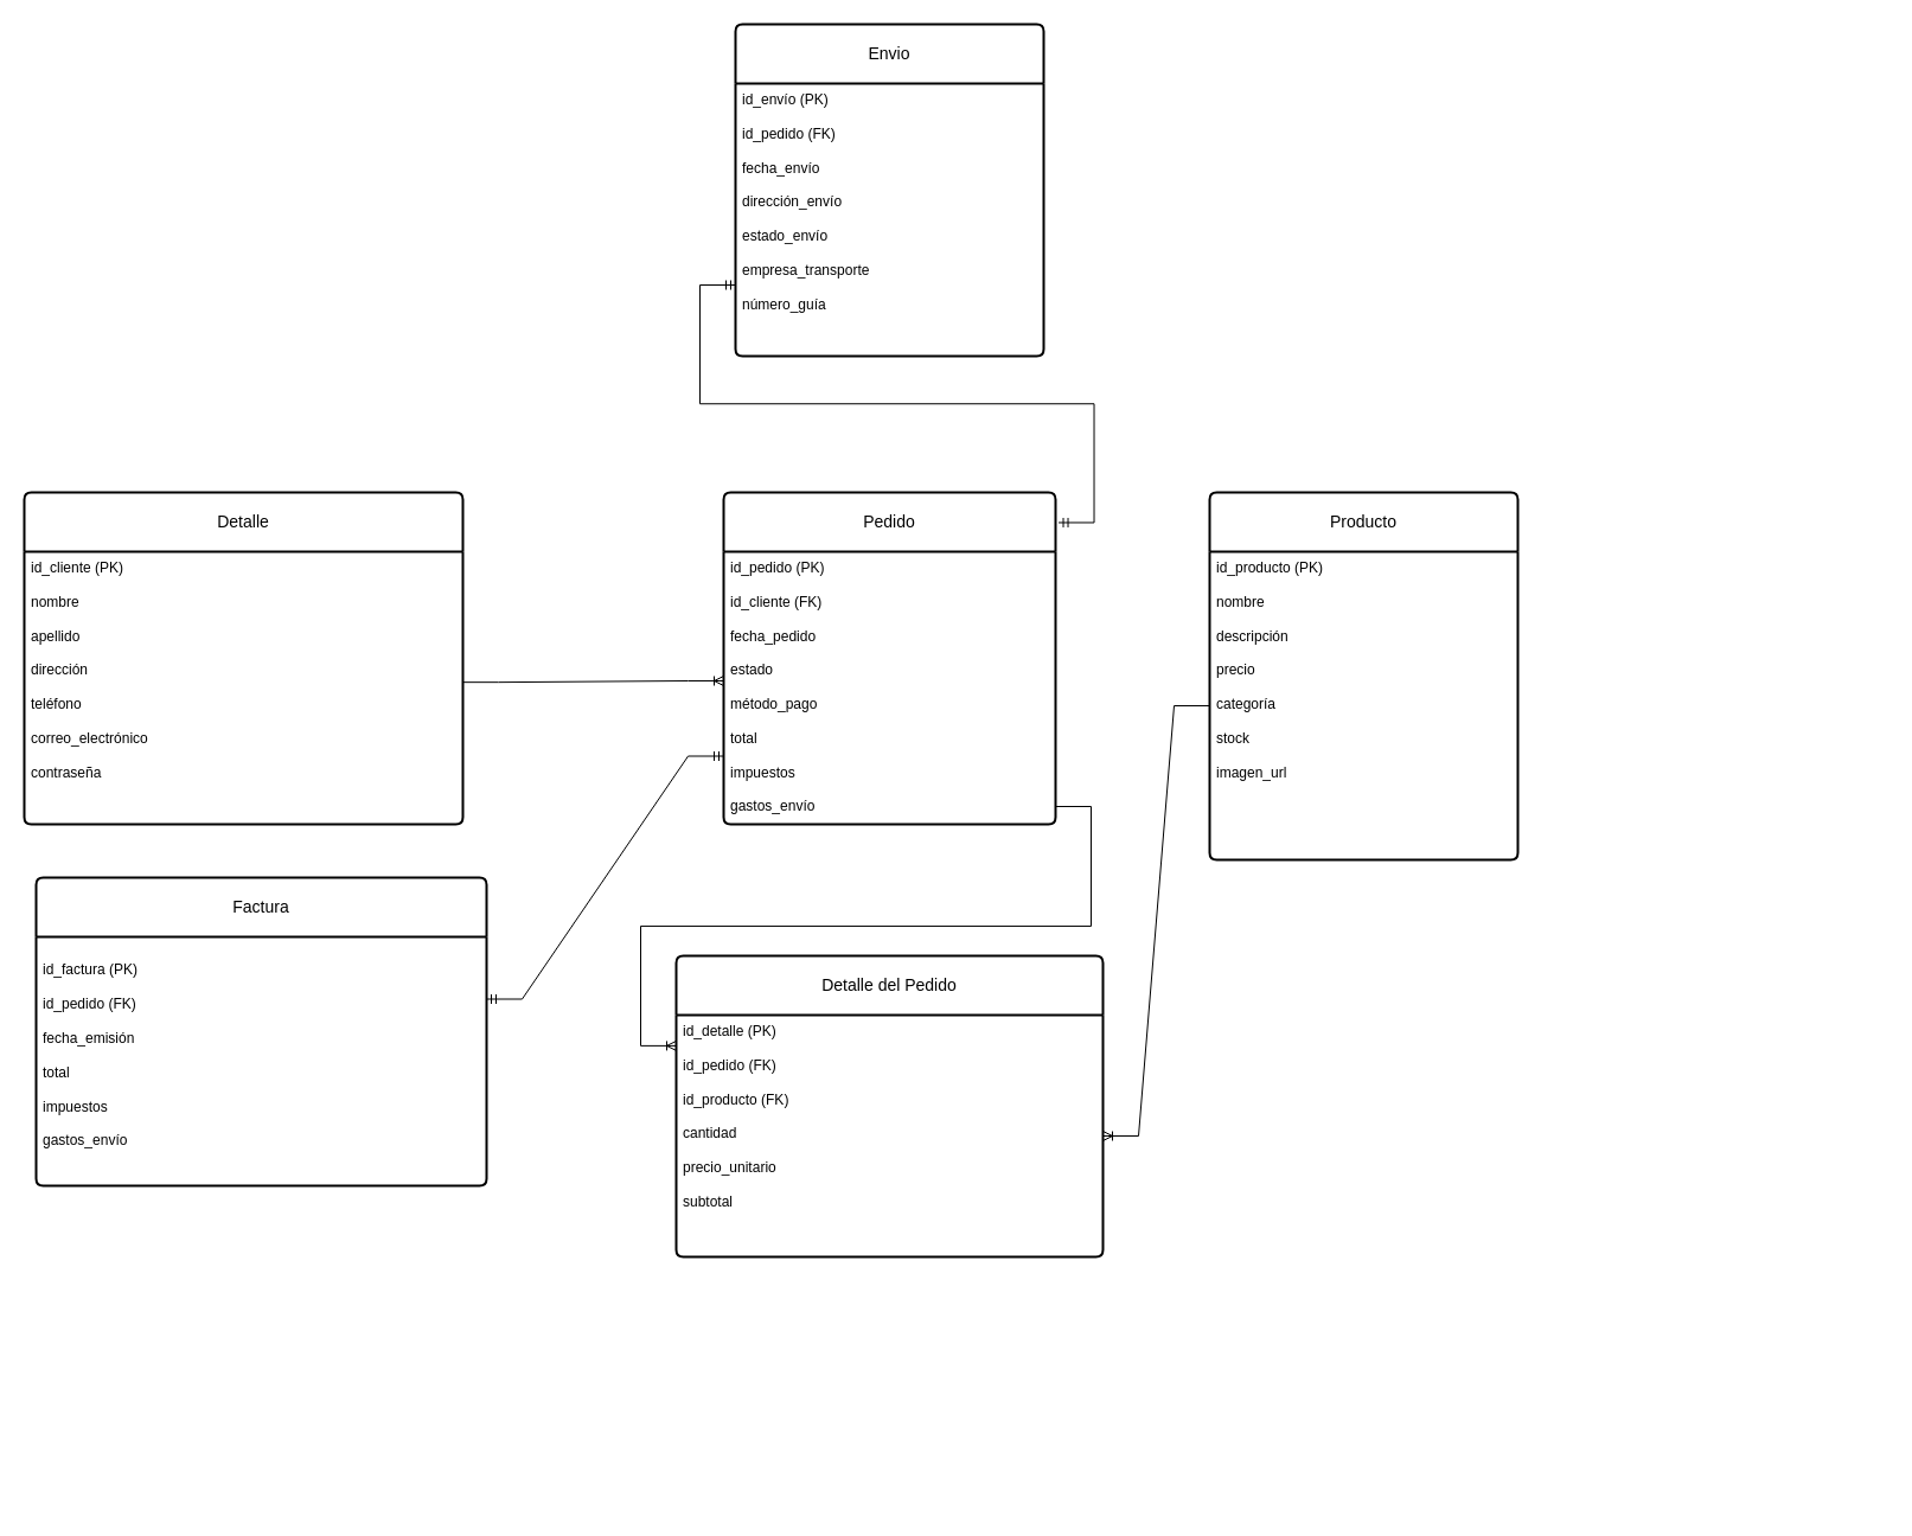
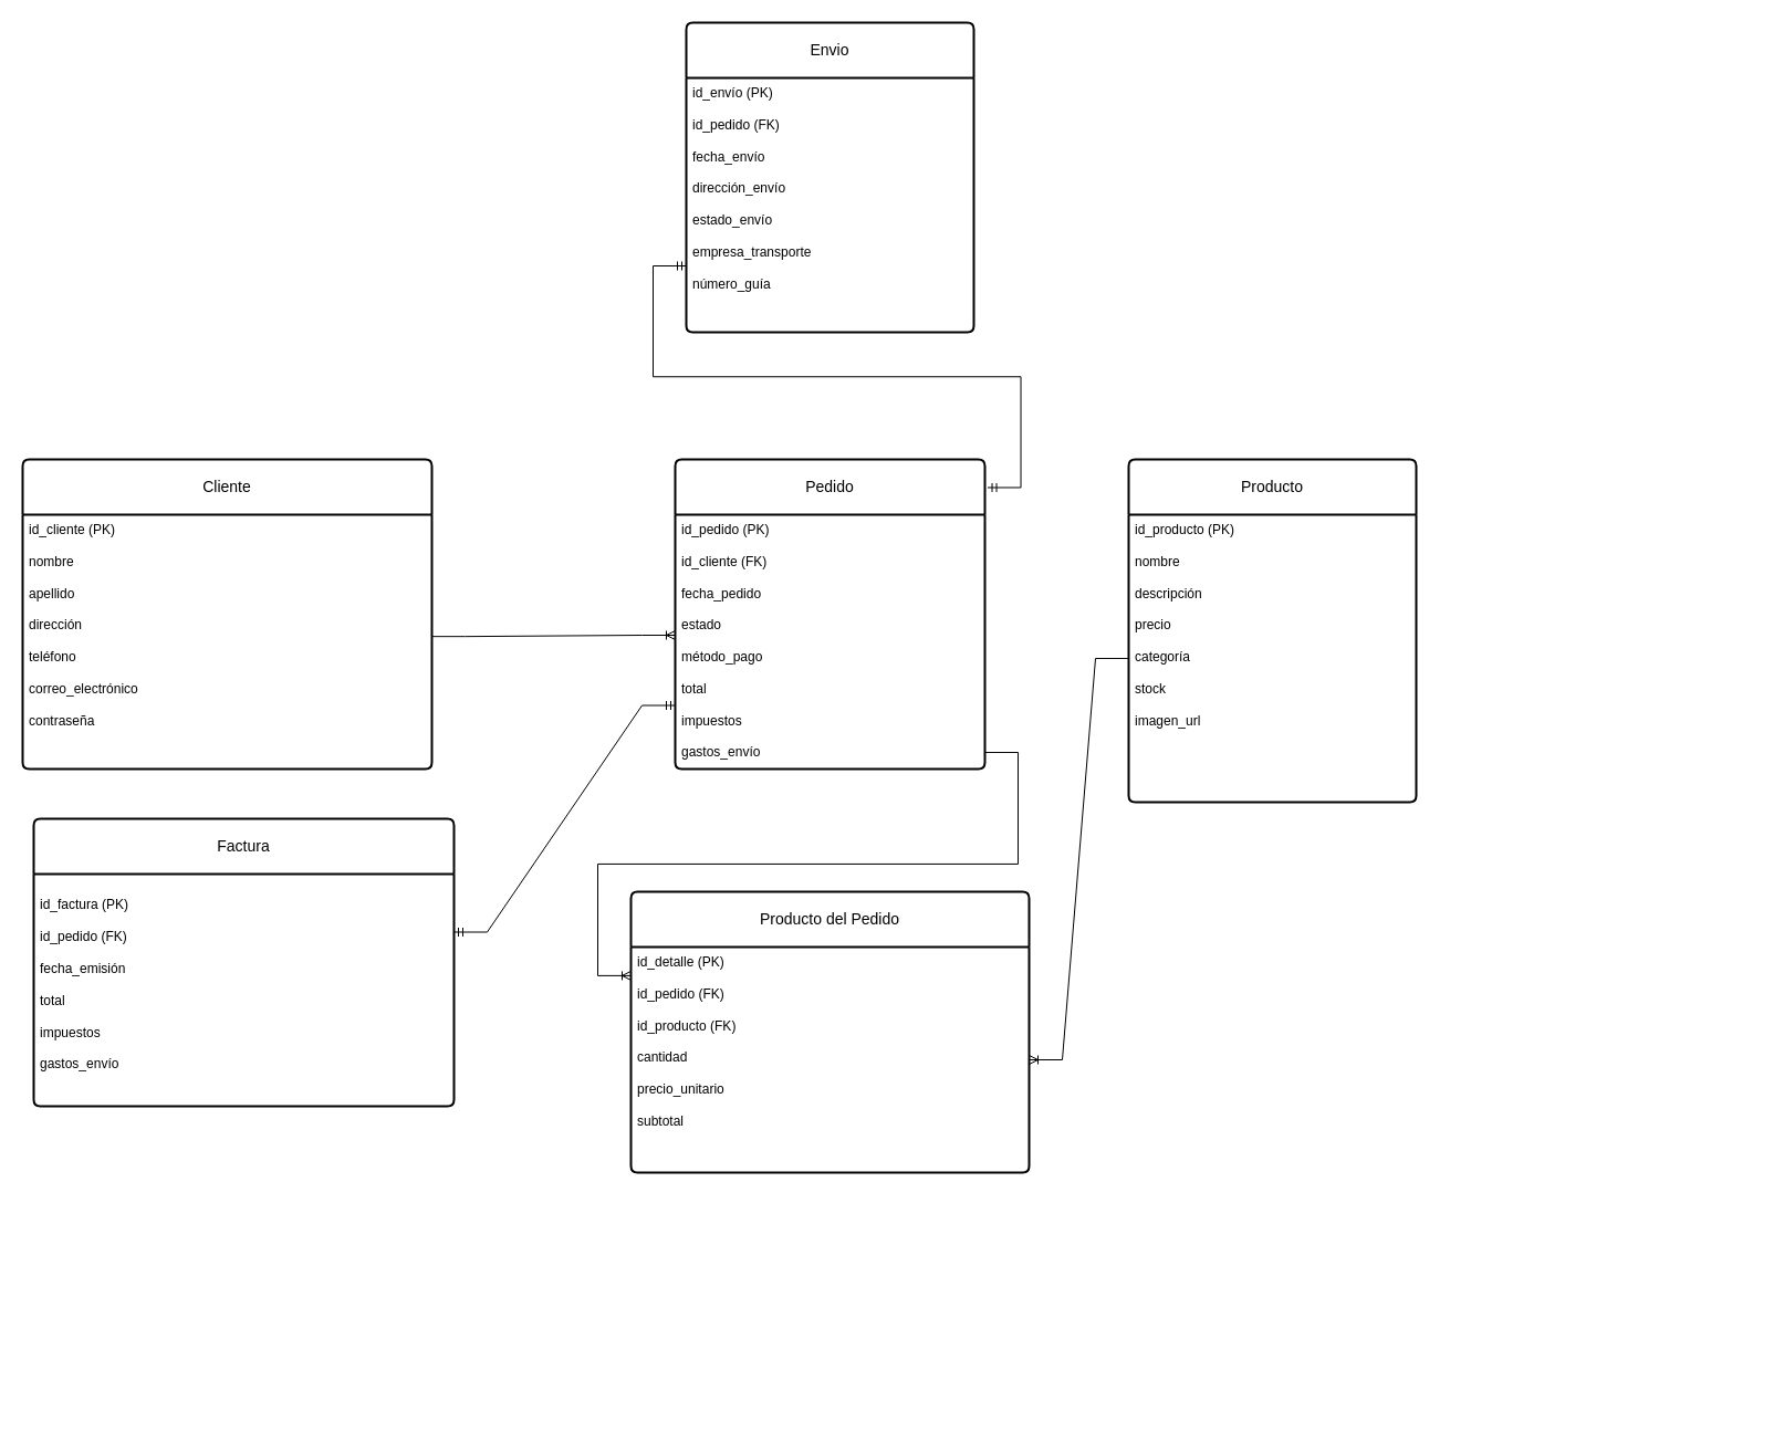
  <mxCell id="0" />
  <mxCell id="1" parent="0" />
  <mxCell id="2" value="Producto" style="swimlane;childLayout=stackLayout;horizontal=1;startSize=50;horizontalStack=0;rounded=1;fontSize=14;fontStyle=0;strokeWidth=2;resizeParent=0;resizeLast=1;shadow=0;dashed=0;align=center;arcSize=4;whiteSpace=wrap;html=1;" vertex="1" parent="1"><mxGeometry x="1020" y="415" width="260" height="310" as="geometry" /></mxCell>
  <mxCell id="3" value="&lt;div&gt;id_producto (PK)&lt;/div&gt;&lt;div&gt;&lt;br&gt;&lt;/div&gt;&lt;div&gt;nombre&lt;/div&gt;&lt;div&gt;&lt;br&gt;&lt;/div&gt;&lt;div&gt;descripción&lt;/div&gt;&lt;div&gt;&lt;br&gt;&lt;/div&gt;&lt;div&gt;precio&lt;/div&gt;&lt;div&gt;&lt;br&gt;&lt;/div&gt;&lt;div&gt;categoría&lt;/div&gt;&lt;div&gt;&lt;br&gt;&lt;/div&gt;&lt;div&gt;stock&lt;/div&gt;&lt;div&gt;&lt;br&gt;&lt;/div&gt;&lt;div&gt;imagen_url&lt;/div&gt;" style="align=left;strokeColor=none;fillColor=none;spacingLeft=4;spacingRight=4;fontSize=12;verticalAlign=top;resizable=0;rotatable=0;part=1;html=1;whiteSpace=wrap;" vertex="1" parent="2"><mxGeometry y="50" width="260" height="260" as="geometry" /></mxCell>
- <mxCell id="4" value="Detalle" style="swimlane;childLayout=stackLayout;horizontal=1;startSize=50;horizontalStack=0;rounded=1;fontSize=14;fontStyle=0;strokeWidth=2;resizeParent=0;resizeLast=1;shadow=0;dashed=0;align=center;arcSize=4;whiteSpace=wrap;html=1;" vertex="1" parent="1"><mxGeometry x="20" y="415" width="370" height="280" as="geometry" /></mxCell>
+ <mxCell id="4" value="Cliente" style="swimlane;childLayout=stackLayout;horizontal=1;startSize=50;horizontalStack=0;rounded=1;fontSize=14;fontStyle=0;strokeWidth=2;resizeParent=0;resizeLast=1;shadow=0;dashed=0;align=center;arcSize=4;whiteSpace=wrap;html=1;" vertex="1" parent="1"><mxGeometry x="20" y="415" width="370" height="280" as="geometry" /></mxCell>
  <mxCell id="5" value="&lt;div&gt;id_cliente (PK)&lt;/div&gt;&lt;div&gt;&lt;br&gt;&lt;/div&gt;&lt;div&gt;nombre&lt;/div&gt;&lt;div&gt;&lt;br&gt;&lt;/div&gt;&lt;div&gt;apellido&lt;/div&gt;&lt;div&gt;&lt;br&gt;&lt;/div&gt;&lt;div&gt;dirección&lt;/div&gt;&lt;div&gt;&lt;br&gt;&lt;/div&gt;&lt;div&gt;teléfono&lt;/div&gt;&lt;div&gt;&lt;br&gt;&lt;/div&gt;&lt;div&gt;correo_electrónico&lt;/div&gt;&lt;div&gt;&lt;br&gt;&lt;/div&gt;&lt;div&gt;contraseña&lt;/div&gt;&lt;div&gt;&lt;br&gt;&lt;/div&gt;" style="align=left;strokeColor=none;fillColor=none;spacingLeft=4;spacingRight=4;fontSize=12;verticalAlign=top;resizable=0;rotatable=0;part=1;html=1;whiteSpace=wrap;" vertex="1" parent="4"><mxGeometry y="50" width="370" height="230" as="geometry" /></mxCell>
  <mxCell id="6" value="Pedido" style="swimlane;childLayout=stackLayout;horizontal=1;startSize=50;horizontalStack=0;rounded=1;fontSize=14;fontStyle=0;strokeWidth=2;resizeParent=0;resizeLast=1;shadow=0;dashed=0;align=center;arcSize=4;whiteSpace=wrap;html=1;" vertex="1" parent="1"><mxGeometry x="610" y="415" width="280" height="280" as="geometry" /></mxCell>
  <mxCell id="7" value="&lt;div&gt;&lt;div&gt;id_pedido (PK)&lt;/div&gt;&lt;div&gt;&lt;br&gt;&lt;/div&gt;&lt;div&gt;id_cliente (FK)&lt;/div&gt;&lt;div&gt;&lt;br&gt;&lt;/div&gt;&lt;div&gt;fecha_pedido&lt;/div&gt;&lt;div&gt;&lt;br&gt;&lt;/div&gt;&lt;div&gt;estado&lt;/div&gt;&lt;div&gt;&lt;br&gt;&lt;/div&gt;&lt;div&gt;método_pago&lt;/div&gt;&lt;div&gt;&lt;br&gt;&lt;/div&gt;&lt;div&gt;total&lt;/div&gt;&lt;div&gt;&lt;br&gt;&lt;/div&gt;&lt;div&gt;impuestos&lt;/div&gt;&lt;div&gt;&lt;br&gt;&lt;/div&gt;&lt;div&gt;gastos_envío&lt;/div&gt;&lt;/div&gt;" style="align=left;strokeColor=none;fillColor=none;spacingLeft=4;spacingRight=4;fontSize=12;verticalAlign=top;resizable=0;rotatable=0;part=1;html=1;whiteSpace=wrap;" vertex="1" parent="6"><mxGeometry y="50" width="280" height="230" as="geometry" /></mxCell>
- <mxCell id="8" value="Detalle del Pedido" style="swimlane;childLayout=stackLayout;horizontal=1;startSize=50;horizontalStack=0;rounded=1;fontSize=14;fontStyle=0;strokeWidth=2;resizeParent=0;resizeLast=1;shadow=0;dashed=0;align=center;arcSize=4;whiteSpace=wrap;html=1;" vertex="1" parent="1"><mxGeometry x="570" y="806" width="360" height="254" as="geometry" /></mxCell>
+ <mxCell id="8" value="Producto del Pedido" style="swimlane;childLayout=stackLayout;horizontal=1;startSize=50;horizontalStack=0;rounded=1;fontSize=14;fontStyle=0;strokeWidth=2;resizeParent=0;resizeLast=1;shadow=0;dashed=0;align=center;arcSize=4;whiteSpace=wrap;html=1;" vertex="1" parent="1"><mxGeometry x="570" y="806" width="360" height="254" as="geometry" /></mxCell>
  <mxCell id="9" value="&lt;div&gt;id_detalle (PK)&lt;/div&gt;&lt;div&gt;&lt;br&gt;&lt;/div&gt;&lt;div&gt;id_pedido (FK)&lt;/div&gt;&lt;div&gt;&lt;br&gt;&lt;/div&gt;&lt;div&gt;id_producto (FK)&lt;/div&gt;&lt;div&gt;&lt;br&gt;&lt;/div&gt;&lt;div&gt;cantidad&lt;/div&gt;&lt;div&gt;&lt;br&gt;&lt;/div&gt;&lt;div&gt;precio_unitario&lt;/div&gt;&lt;div&gt;&lt;br&gt;&lt;/div&gt;&lt;div&gt;subtotal&lt;/div&gt;" style="align=left;strokeColor=none;fillColor=none;spacingLeft=4;spacingRight=4;fontSize=12;verticalAlign=top;resizable=0;rotatable=0;part=1;html=1;whiteSpace=wrap;" vertex="1" parent="8"><mxGeometry y="50" width="360" height="204" as="geometry" /></mxCell>
  <mxCell id="10" value="Factura" style="swimlane;childLayout=stackLayout;horizontal=1;startSize=50;horizontalStack=0;rounded=1;fontSize=14;fontStyle=0;strokeWidth=2;resizeParent=0;resizeLast=1;shadow=0;dashed=0;align=center;arcSize=4;whiteSpace=wrap;html=1;" vertex="1" parent="1"><mxGeometry x="30" y="740" width="380" height="260" as="geometry" /></mxCell>
  <mxCell id="11" value="&lt;br&gt;&lt;div&gt;id_factura (PK)&lt;/div&gt;&lt;div&gt;&lt;br&gt;&lt;/div&gt;&lt;div&gt;id_pedido (FK)&lt;/div&gt;&lt;div&gt;&lt;br&gt;&lt;/div&gt;&lt;div&gt;fecha_emisión&lt;/div&gt;&lt;div&gt;&lt;br&gt;&lt;/div&gt;&lt;div&gt;total&lt;/div&gt;&lt;div&gt;&lt;br&gt;&lt;/div&gt;&lt;div&gt;impuestos&lt;/div&gt;&lt;div&gt;&lt;br&gt;&lt;/div&gt;&lt;div&gt;gastos_envío&lt;/div&gt;&lt;div&gt;&lt;br&gt;&lt;/div&gt;" style="align=left;strokeColor=none;fillColor=none;spacingLeft=4;spacingRight=4;fontSize=12;verticalAlign=top;resizable=0;rotatable=0;part=1;html=1;whiteSpace=wrap;" vertex="1" parent="10"><mxGeometry y="50" width="380" height="210" as="geometry" /></mxCell>
  <mxCell id="12" value="Envio" style="swimlane;childLayout=stackLayout;horizontal=1;startSize=50;horizontalStack=0;rounded=1;fontSize=14;fontStyle=0;strokeWidth=2;resizeParent=0;resizeLast=1;shadow=0;dashed=0;align=center;arcSize=4;whiteSpace=wrap;html=1;" vertex="1" parent="1"><mxGeometry x="620" y="20" width="260" height="280" as="geometry" /></mxCell>
  <mxCell id="13" value="&lt;div&gt;id_envío (PK)&lt;/div&gt;&lt;div&gt;&lt;br&gt;&lt;/div&gt;&lt;div&gt;id_pedido (FK)&lt;/div&gt;&lt;div&gt;&lt;br&gt;&lt;/div&gt;&lt;div&gt;fecha_envío&lt;/div&gt;&lt;div&gt;&lt;br&gt;&lt;/div&gt;&lt;div&gt;dirección_envío&lt;/div&gt;&lt;div&gt;&lt;br&gt;&lt;/div&gt;&lt;div&gt;estado_envío&lt;/div&gt;&lt;div&gt;&lt;br&gt;&lt;/div&gt;&lt;div&gt;empresa_transporte&lt;/div&gt;&lt;div&gt;&lt;br&gt;&lt;/div&gt;&lt;div&gt;número_guía&lt;/div&gt;&lt;div&gt;&lt;br&gt;&lt;/div&gt;" style="align=left;strokeColor=none;fillColor=none;spacingLeft=4;spacingRight=4;fontSize=12;verticalAlign=top;resizable=0;rotatable=0;part=1;html=1;whiteSpace=wrap;" vertex="1" parent="12"><mxGeometry y="50" width="260" height="230" as="geometry" /></mxCell>
  <mxCell id="14" value="" style="edgeStyle=entityRelationEdgeStyle;fontSize=12;html=1;endArrow=ERoneToMany;rounded=0;exitX=1;exitY=0.479;exitDx=0;exitDy=0;exitPerimeter=0;" edge="1" parent="1" source="5"><mxGeometry width="100" height="100" relative="1" as="geometry"><mxPoint x="390" y="580" as="sourcePoint" /><mxPoint x="610" y="574" as="targetPoint" /><Array as="points"><mxPoint x="560" y="590" /><mxPoint x="500" y="600" /></Array></mxGeometry></mxCell>
  <mxCell id="15" value="" style="edgeStyle=entityRelationEdgeStyle;fontSize=12;html=1;endArrow=ERoneToMany;rounded=0;entryX=0;entryY=0.25;entryDx=0;entryDy=0;" edge="1" parent="1"><mxGeometry width="100" height="100" relative="1" as="geometry"><mxPoint x="890" y="680" as="sourcePoint" /><mxPoint x="570" y="881.9" as="targetPoint" /><Array as="points"><mxPoint x="560" y="754.9" /><mxPoint x="570" y="754.9" /></Array></mxGeometry></mxCell>
  <mxCell id="16" value="" style="edgeStyle=entityRelationEdgeStyle;fontSize=12;html=1;endArrow=ERmandOne;startArrow=ERmandOne;rounded=0;entryX=0;entryY=0.75;entryDx=0;entryDy=0;exitX=1;exitY=0.25;exitDx=0;exitDy=0;" edge="1" parent="1" source="11" target="7"><mxGeometry width="100" height="100" relative="1" as="geometry"><mxPoint x="400" y="825" as="sourcePoint" /><mxPoint x="570" y="695" as="targetPoint" /></mxGeometry></mxCell>
  <mxCell id="17" value="" style="edgeStyle=entityRelationEdgeStyle;fontSize=12;html=1;endArrow=ERmandOne;startArrow=ERmandOne;rounded=0;exitX=1.009;exitY=0.091;exitDx=0;exitDy=0;exitPerimeter=0;" edge="1" parent="1" source="6"><mxGeometry width="100" height="100" relative="1" as="geometry"><mxPoint x="590" y="415" as="sourcePoint" /><mxPoint x="620" y="240" as="targetPoint" /></mxGeometry></mxCell>
  <mxCell id="18" value="" style="edgeStyle=entityRelationEdgeStyle;fontSize=12;html=1;endArrow=ERoneToMany;rounded=0;" edge="1" parent="1" source="3" target="9"><mxGeometry width="100" height="100" relative="1" as="geometry"><mxPoint x="1221.18" y="770" as="sourcePoint" /><mxPoint x="960" y="1023.788" as="targetPoint" /><Array as="points"><mxPoint x="1590.36" y="1273.96" /><mxPoint x="1120.36" y="983.96" /></Array></mxGeometry></mxCell>
